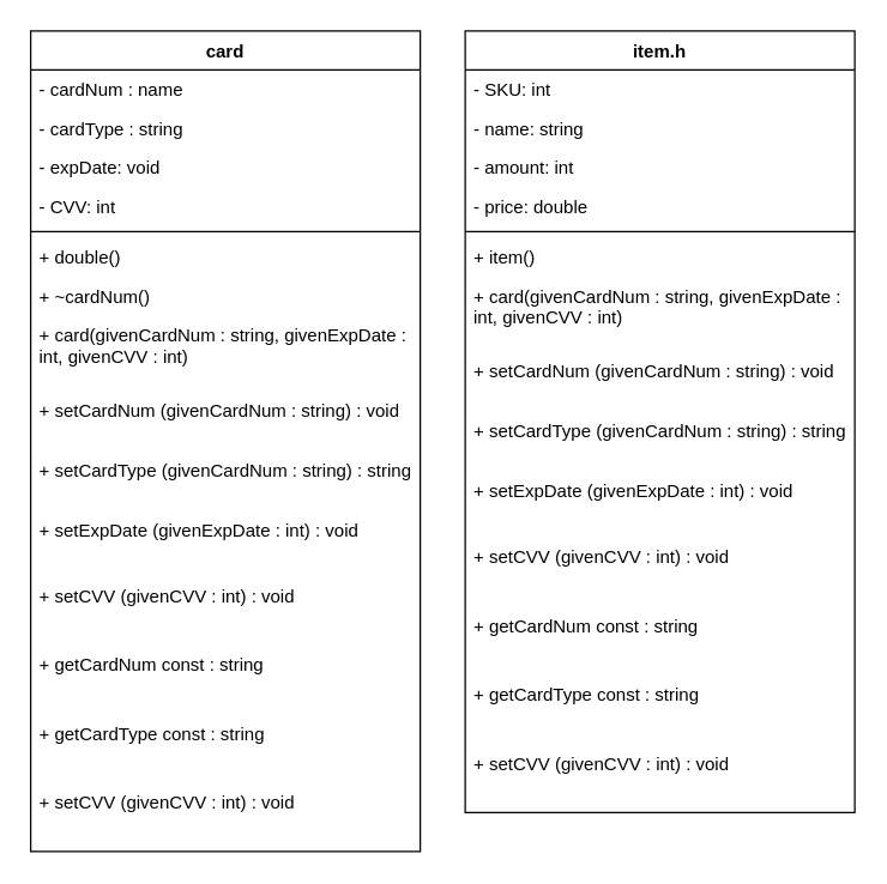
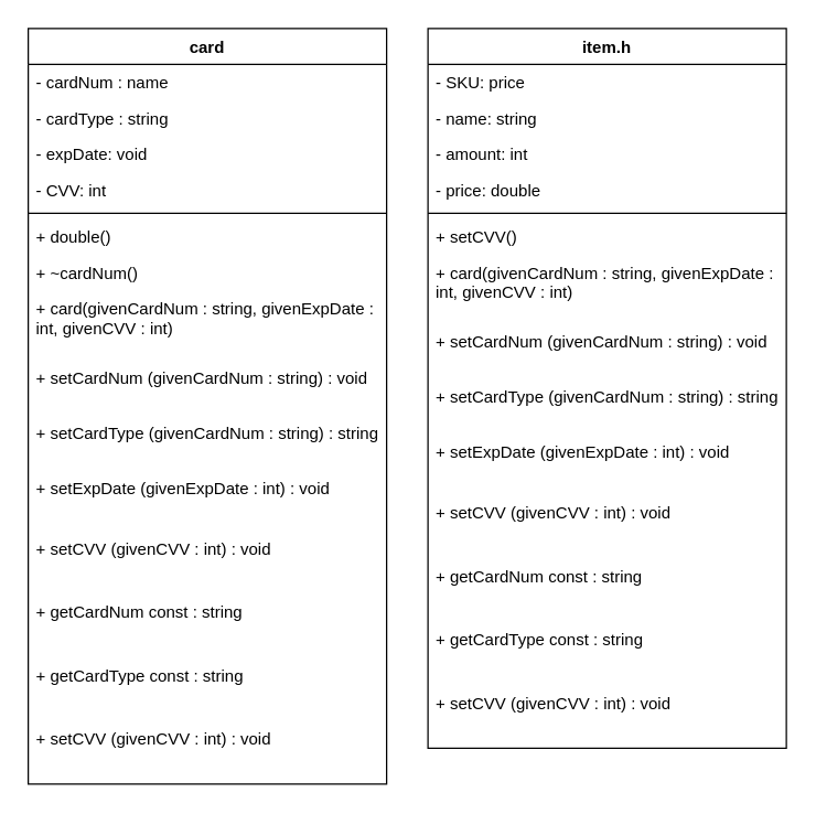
  <mxCell id="0" />
  <mxCell id="1" parent="0" />
  <mxCell id="2" value="card" style="swimlane;fontStyle=1;align=center;verticalAlign=top;childLayout=stackLayout;horizontal=1;startSize=26;horizontalStack=0;resizeParent=1;resizeParentMax=0;resizeLast=0;collapsible=1;marginBottom=0;" parent="1" vertex="1"><mxGeometry x="20" y="20" width="260" height="548" as="geometry"><mxRectangle x="30" y="30" width="60" height="26" as="alternateBounds" /></mxGeometry></mxCell>
  <mxCell id="3" value="- cardNum : name" style="text;strokeColor=none;fillColor=none;align=left;verticalAlign=top;spacingLeft=4;spacingRight=4;overflow=hidden;rotatable=0;points=[[0,0.5],[1,0.5]];portConstraint=eastwest;" parent="2" vertex="1"><mxGeometry y="26" width="260" height="26" as="geometry" /></mxCell>
  <mxCell id="4" value="- cardType : string" style="text;strokeColor=none;fillColor=none;align=left;verticalAlign=top;spacingLeft=4;spacingRight=4;overflow=hidden;rotatable=0;points=[[0,0.5],[1,0.5]];portConstraint=eastwest;" parent="2" vertex="1"><mxGeometry y="52" width="260" height="26" as="geometry" /></mxCell>
  <mxCell id="5" value="- expDate: void" style="text;strokeColor=none;fillColor=none;align=left;verticalAlign=top;spacingLeft=4;spacingRight=4;overflow=hidden;rotatable=0;points=[[0,0.5],[1,0.5]];portConstraint=eastwest;" parent="2" vertex="1"><mxGeometry y="78" width="260" height="26" as="geometry" /></mxCell>
  <mxCell id="6" value="- CVV: int" style="text;strokeColor=none;fillColor=none;align=left;verticalAlign=top;spacingLeft=4;spacingRight=4;overflow=hidden;rotatable=0;points=[[0,0.5],[1,0.5]];portConstraint=eastwest;" parent="2" vertex="1"><mxGeometry y="104" width="260" height="26" as="geometry" /></mxCell>
  <mxCell id="7" value="" style="line;strokeWidth=1;fillColor=none;align=left;verticalAlign=middle;spacingTop=-1;spacingLeft=3;spacingRight=3;rotatable=0;labelPosition=right;points=[];portConstraint=eastwest;" parent="2" vertex="1"><mxGeometry y="130" width="260" height="8" as="geometry" /></mxCell>
  <mxCell id="8" value="+ double()" style="text;strokeColor=none;fillColor=none;align=left;verticalAlign=top;spacingLeft=4;spacingRight=4;overflow=hidden;rotatable=0;points=[[0,0.5],[1,0.5]];portConstraint=eastwest;" parent="2" vertex="1"><mxGeometry y="138" width="260" height="26" as="geometry" /></mxCell>
  <mxCell id="9" value="+ ~cardNum()" style="text;strokeColor=none;fillColor=none;align=left;verticalAlign=top;spacingLeft=4;spacingRight=4;overflow=hidden;rotatable=0;points=[[0,0.5],[1,0.5]];portConstraint=eastwest;" parent="2" vertex="1"><mxGeometry y="164" width="260" height="26" as="geometry" /></mxCell>
  <mxCell id="10" value="+ card(givenCardNum : string, givenExpDate : int, givenCVV : int)" style="text;strokeColor=none;fillColor=none;align=left;verticalAlign=top;spacingLeft=4;spacingRight=4;overflow=hidden;rotatable=0;points=[[0,0.5],[1,0.5]];portConstraint=eastwest;whiteSpace=wrap;" parent="2" vertex="1"><mxGeometry y="190" width="260" height="50" as="geometry" /></mxCell>
  <mxCell id="11" value="+ setCardNum (givenCardNum : string) : void" style="text;strokeColor=none;fillColor=none;align=left;verticalAlign=top;spacingLeft=4;spacingRight=4;overflow=hidden;rotatable=0;points=[[0,0.5],[1,0.5]];portConstraint=eastwest;whiteSpace=wrap;" parent="2" vertex="1"><mxGeometry y="240" width="260" height="40" as="geometry" /></mxCell>
  <mxCell id="12" value="+ setCardType (givenCardNum : string) : string" style="text;strokeColor=none;fillColor=none;align=left;verticalAlign=top;spacingLeft=4;spacingRight=4;overflow=hidden;rotatable=0;points=[[0,0.5],[1,0.5]];portConstraint=eastwest;whiteSpace=wrap;" parent="2" vertex="1"><mxGeometry y="280" width="260" height="40" as="geometry" /></mxCell>
  <mxCell id="13" value="+ setExpDate (givenExpDate : int) : void" style="text;strokeColor=none;fillColor=none;align=left;verticalAlign=top;spacingLeft=4;spacingRight=4;overflow=hidden;rotatable=0;points=[[0,0.5],[1,0.5]];portConstraint=eastwest;whiteSpace=wrap;" parent="2" vertex="1"><mxGeometry y="320" width="260" height="44" as="geometry" /></mxCell>
  <mxCell id="14" value="+ setCVV (givenCVV : int) : void" style="text;strokeColor=none;fillColor=none;align=left;verticalAlign=top;spacingLeft=4;spacingRight=4;overflow=hidden;rotatable=0;points=[[0,0.5],[1,0.5]];portConstraint=eastwest;whiteSpace=wrap;" parent="2" vertex="1"><mxGeometry y="364" width="260" height="46" as="geometry" /></mxCell>
  <mxCell id="15" value="+ getCardNum const : string" style="text;strokeColor=none;fillColor=none;align=left;verticalAlign=top;spacingLeft=4;spacingRight=4;overflow=hidden;rotatable=0;points=[[0,0.5],[1,0.5]];portConstraint=eastwest;whiteSpace=wrap;" parent="2" vertex="1"><mxGeometry y="410" width="260" height="46" as="geometry" /></mxCell>
  <mxCell id="16" value="+ getCardType const : string" style="text;strokeColor=none;fillColor=none;align=left;verticalAlign=top;spacingLeft=4;spacingRight=4;overflow=hidden;rotatable=0;points=[[0,0.5],[1,0.5]];portConstraint=eastwest;whiteSpace=wrap;" parent="2" vertex="1"><mxGeometry y="456" width="260" height="46" as="geometry" /></mxCell>
  <mxCell id="17" value="+ setCVV (givenCVV : int) : void" style="text;strokeColor=none;fillColor=none;align=left;verticalAlign=top;spacingLeft=4;spacingRight=4;overflow=hidden;rotatable=0;points=[[0,0.5],[1,0.5]];portConstraint=eastwest;whiteSpace=wrap;" parent="2" vertex="1"><mxGeometry y="502" width="260" height="46" as="geometry" /></mxCell>
  <mxCell id="18" value="item.h" style="swimlane;fontStyle=1;align=center;verticalAlign=top;childLayout=stackLayout;horizontal=1;startSize=26;horizontalStack=0;resizeParent=1;resizeParentMax=0;resizeLast=0;collapsible=1;marginBottom=0;" vertex="1" parent="1"><mxGeometry x="310" y="20" width="260" height="522" as="geometry"><mxRectangle x="30" y="30" width="60" height="26" as="alternateBounds" /></mxGeometry></mxCell>
- <mxCell id="19" value="- SKU: int" style="text;strokeColor=none;fillColor=none;align=left;verticalAlign=top;spacingLeft=4;spacingRight=4;overflow=hidden;rotatable=0;points=[[0,0.5],[1,0.5]];portConstraint=eastwest;" vertex="1" parent="18"><mxGeometry y="26" width="260" height="26" as="geometry" /></mxCell>
+ <mxCell id="19" value="- SKU: price" style="text;strokeColor=none;fillColor=none;align=left;verticalAlign=top;spacingLeft=4;spacingRight=4;overflow=hidden;rotatable=0;points=[[0,0.5],[1,0.5]];portConstraint=eastwest;" vertex="1" parent="18"><mxGeometry y="26" width="260" height="26" as="geometry" /></mxCell>
  <mxCell id="20" value="- name: string" style="text;strokeColor=none;fillColor=none;align=left;verticalAlign=top;spacingLeft=4;spacingRight=4;overflow=hidden;rotatable=0;points=[[0,0.5],[1,0.5]];portConstraint=eastwest;" vertex="1" parent="18"><mxGeometry y="52" width="260" height="26" as="geometry" /></mxCell>
  <mxCell id="21" value="- amount: int" style="text;strokeColor=none;fillColor=none;align=left;verticalAlign=top;spacingLeft=4;spacingRight=4;overflow=hidden;rotatable=0;points=[[0,0.5],[1,0.5]];portConstraint=eastwest;" vertex="1" parent="18"><mxGeometry y="78" width="260" height="26" as="geometry" /></mxCell>
  <mxCell id="22" value="- price: double" style="text;strokeColor=none;fillColor=none;align=left;verticalAlign=top;spacingLeft=4;spacingRight=4;overflow=hidden;rotatable=0;points=[[0,0.5],[1,0.5]];portConstraint=eastwest;" vertex="1" parent="18"><mxGeometry y="104" width="260" height="26" as="geometry" /></mxCell>
  <mxCell id="23" value="" style="line;strokeWidth=1;fillColor=none;align=left;verticalAlign=middle;spacingTop=-1;spacingLeft=3;spacingRight=3;rotatable=0;labelPosition=right;points=[];portConstraint=eastwest;" vertex="1" parent="18"><mxGeometry y="130" width="260" height="8" as="geometry" /></mxCell>
- <mxCell id="24" value="+ item()" style="text;strokeColor=none;fillColor=none;align=left;verticalAlign=top;spacingLeft=4;spacingRight=4;overflow=hidden;rotatable=0;points=[[0,0.5],[1,0.5]];portConstraint=eastwest;" vertex="1" parent="18"><mxGeometry y="138" width="260" height="26" as="geometry" /></mxCell>
+ <mxCell id="24" value="+ setCVV()" style="text;strokeColor=none;fillColor=none;align=left;verticalAlign=top;spacingLeft=4;spacingRight=4;overflow=hidden;rotatable=0;points=[[0,0.5],[1,0.5]];portConstraint=eastwest;" vertex="1" parent="18"><mxGeometry y="138" width="260" height="26" as="geometry" /></mxCell>
  <mxCell id="25" value="+ card(givenCardNum : string, givenExpDate : int, givenCVV : int)" style="text;strokeColor=none;fillColor=none;align=left;verticalAlign=top;spacingLeft=4;spacingRight=4;overflow=hidden;rotatable=0;points=[[0,0.5],[1,0.5]];portConstraint=eastwest;whiteSpace=wrap;" vertex="1" parent="18"><mxGeometry y="164" width="260" height="50" as="geometry" /></mxCell>
  <mxCell id="26" value="+ setCardNum (givenCardNum : string) : void" style="text;strokeColor=none;fillColor=none;align=left;verticalAlign=top;spacingLeft=4;spacingRight=4;overflow=hidden;rotatable=0;points=[[0,0.5],[1,0.5]];portConstraint=eastwest;whiteSpace=wrap;" vertex="1" parent="18"><mxGeometry y="214" width="260" height="40" as="geometry" /></mxCell>
  <mxCell id="27" value="+ setCardType (givenCardNum : string) : string" style="text;strokeColor=none;fillColor=none;align=left;verticalAlign=top;spacingLeft=4;spacingRight=4;overflow=hidden;rotatable=0;points=[[0,0.5],[1,0.5]];portConstraint=eastwest;whiteSpace=wrap;" vertex="1" parent="18"><mxGeometry y="254" width="260" height="40" as="geometry" /></mxCell>
  <mxCell id="28" value="+ setExpDate (givenExpDate : int) : void" style="text;strokeColor=none;fillColor=none;align=left;verticalAlign=top;spacingLeft=4;spacingRight=4;overflow=hidden;rotatable=0;points=[[0,0.5],[1,0.5]];portConstraint=eastwest;whiteSpace=wrap;" vertex="1" parent="18"><mxGeometry y="294" width="260" height="44" as="geometry" /></mxCell>
  <mxCell id="29" value="+ setCVV (givenCVV : int) : void" style="text;strokeColor=none;fillColor=none;align=left;verticalAlign=top;spacingLeft=4;spacingRight=4;overflow=hidden;rotatable=0;points=[[0,0.5],[1,0.5]];portConstraint=eastwest;whiteSpace=wrap;" vertex="1" parent="18"><mxGeometry y="338" width="260" height="46" as="geometry" /></mxCell>
  <mxCell id="30" value="+ getCardNum const : string" style="text;strokeColor=none;fillColor=none;align=left;verticalAlign=top;spacingLeft=4;spacingRight=4;overflow=hidden;rotatable=0;points=[[0,0.5],[1,0.5]];portConstraint=eastwest;whiteSpace=wrap;" vertex="1" parent="18"><mxGeometry y="384" width="260" height="46" as="geometry" /></mxCell>
  <mxCell id="31" value="+ getCardType const : string" style="text;strokeColor=none;fillColor=none;align=left;verticalAlign=top;spacingLeft=4;spacingRight=4;overflow=hidden;rotatable=0;points=[[0,0.5],[1,0.5]];portConstraint=eastwest;whiteSpace=wrap;" vertex="1" parent="18"><mxGeometry y="430" width="260" height="46" as="geometry" /></mxCell>
  <mxCell id="32" value="+ setCVV (givenCVV : int) : void" style="text;strokeColor=none;fillColor=none;align=left;verticalAlign=top;spacingLeft=4;spacingRight=4;overflow=hidden;rotatable=0;points=[[0,0.5],[1,0.5]];portConstraint=eastwest;whiteSpace=wrap;" vertex="1" parent="18"><mxGeometry y="476" width="260" height="46" as="geometry" /></mxCell>
